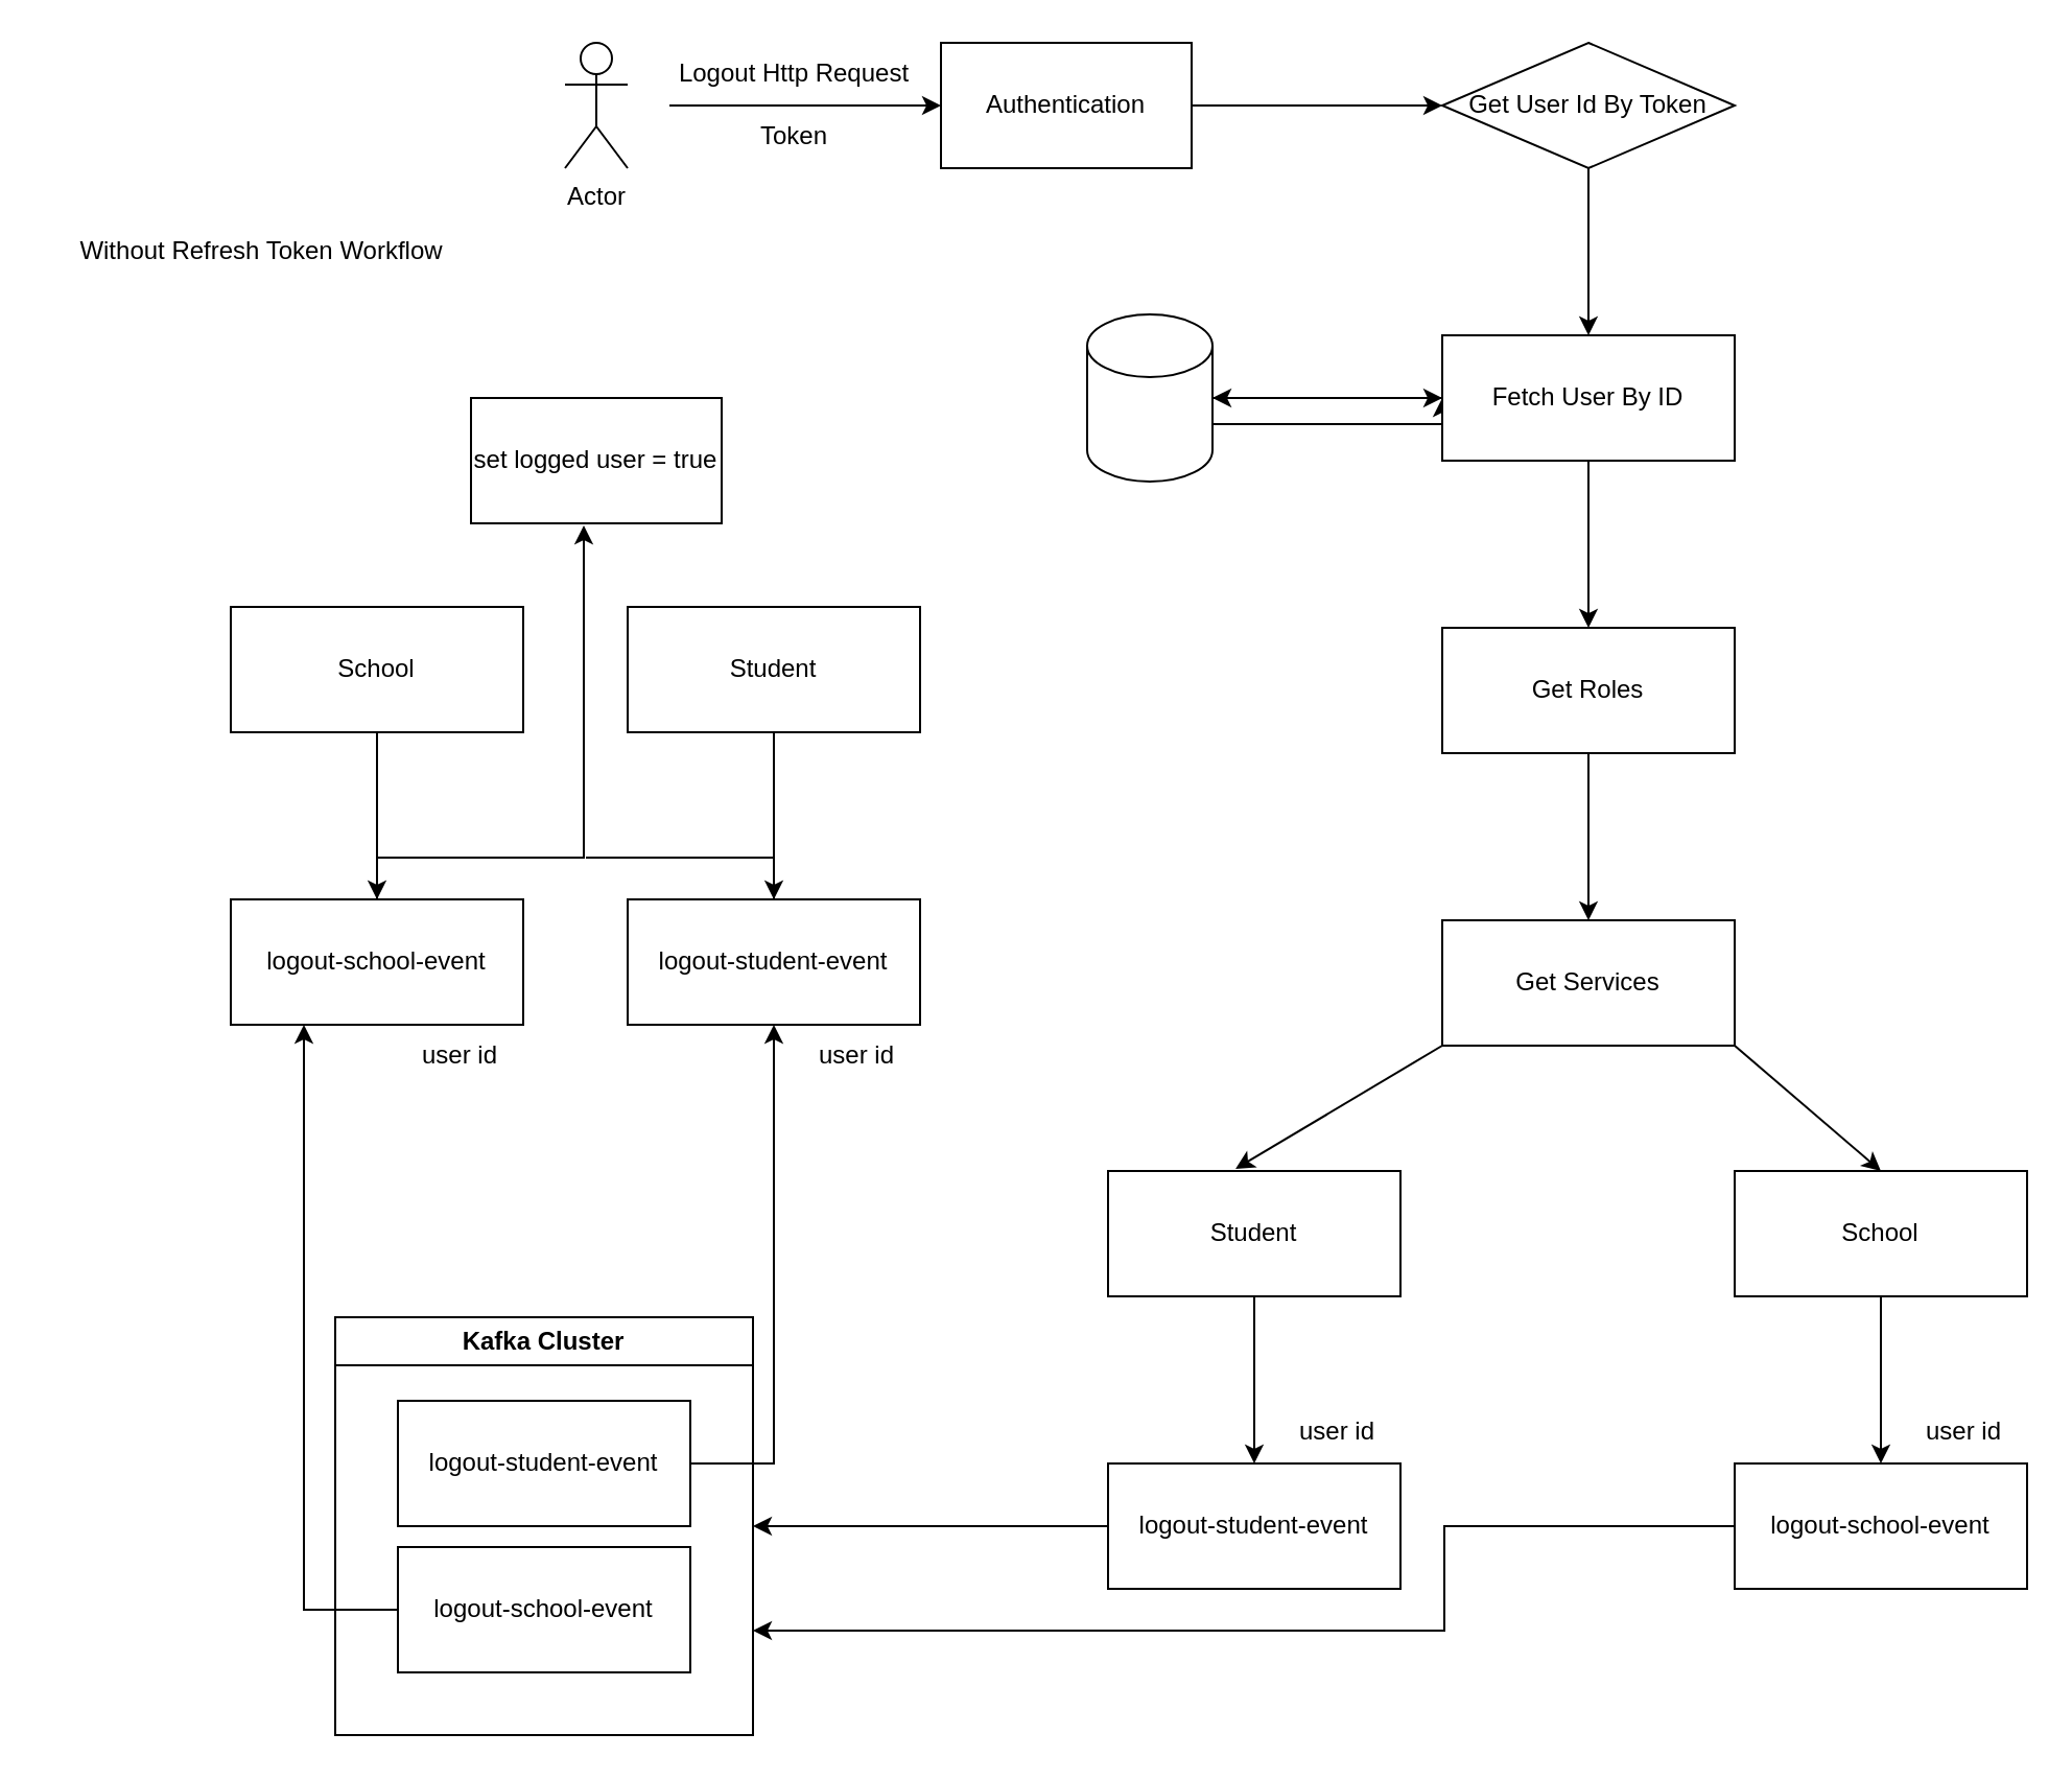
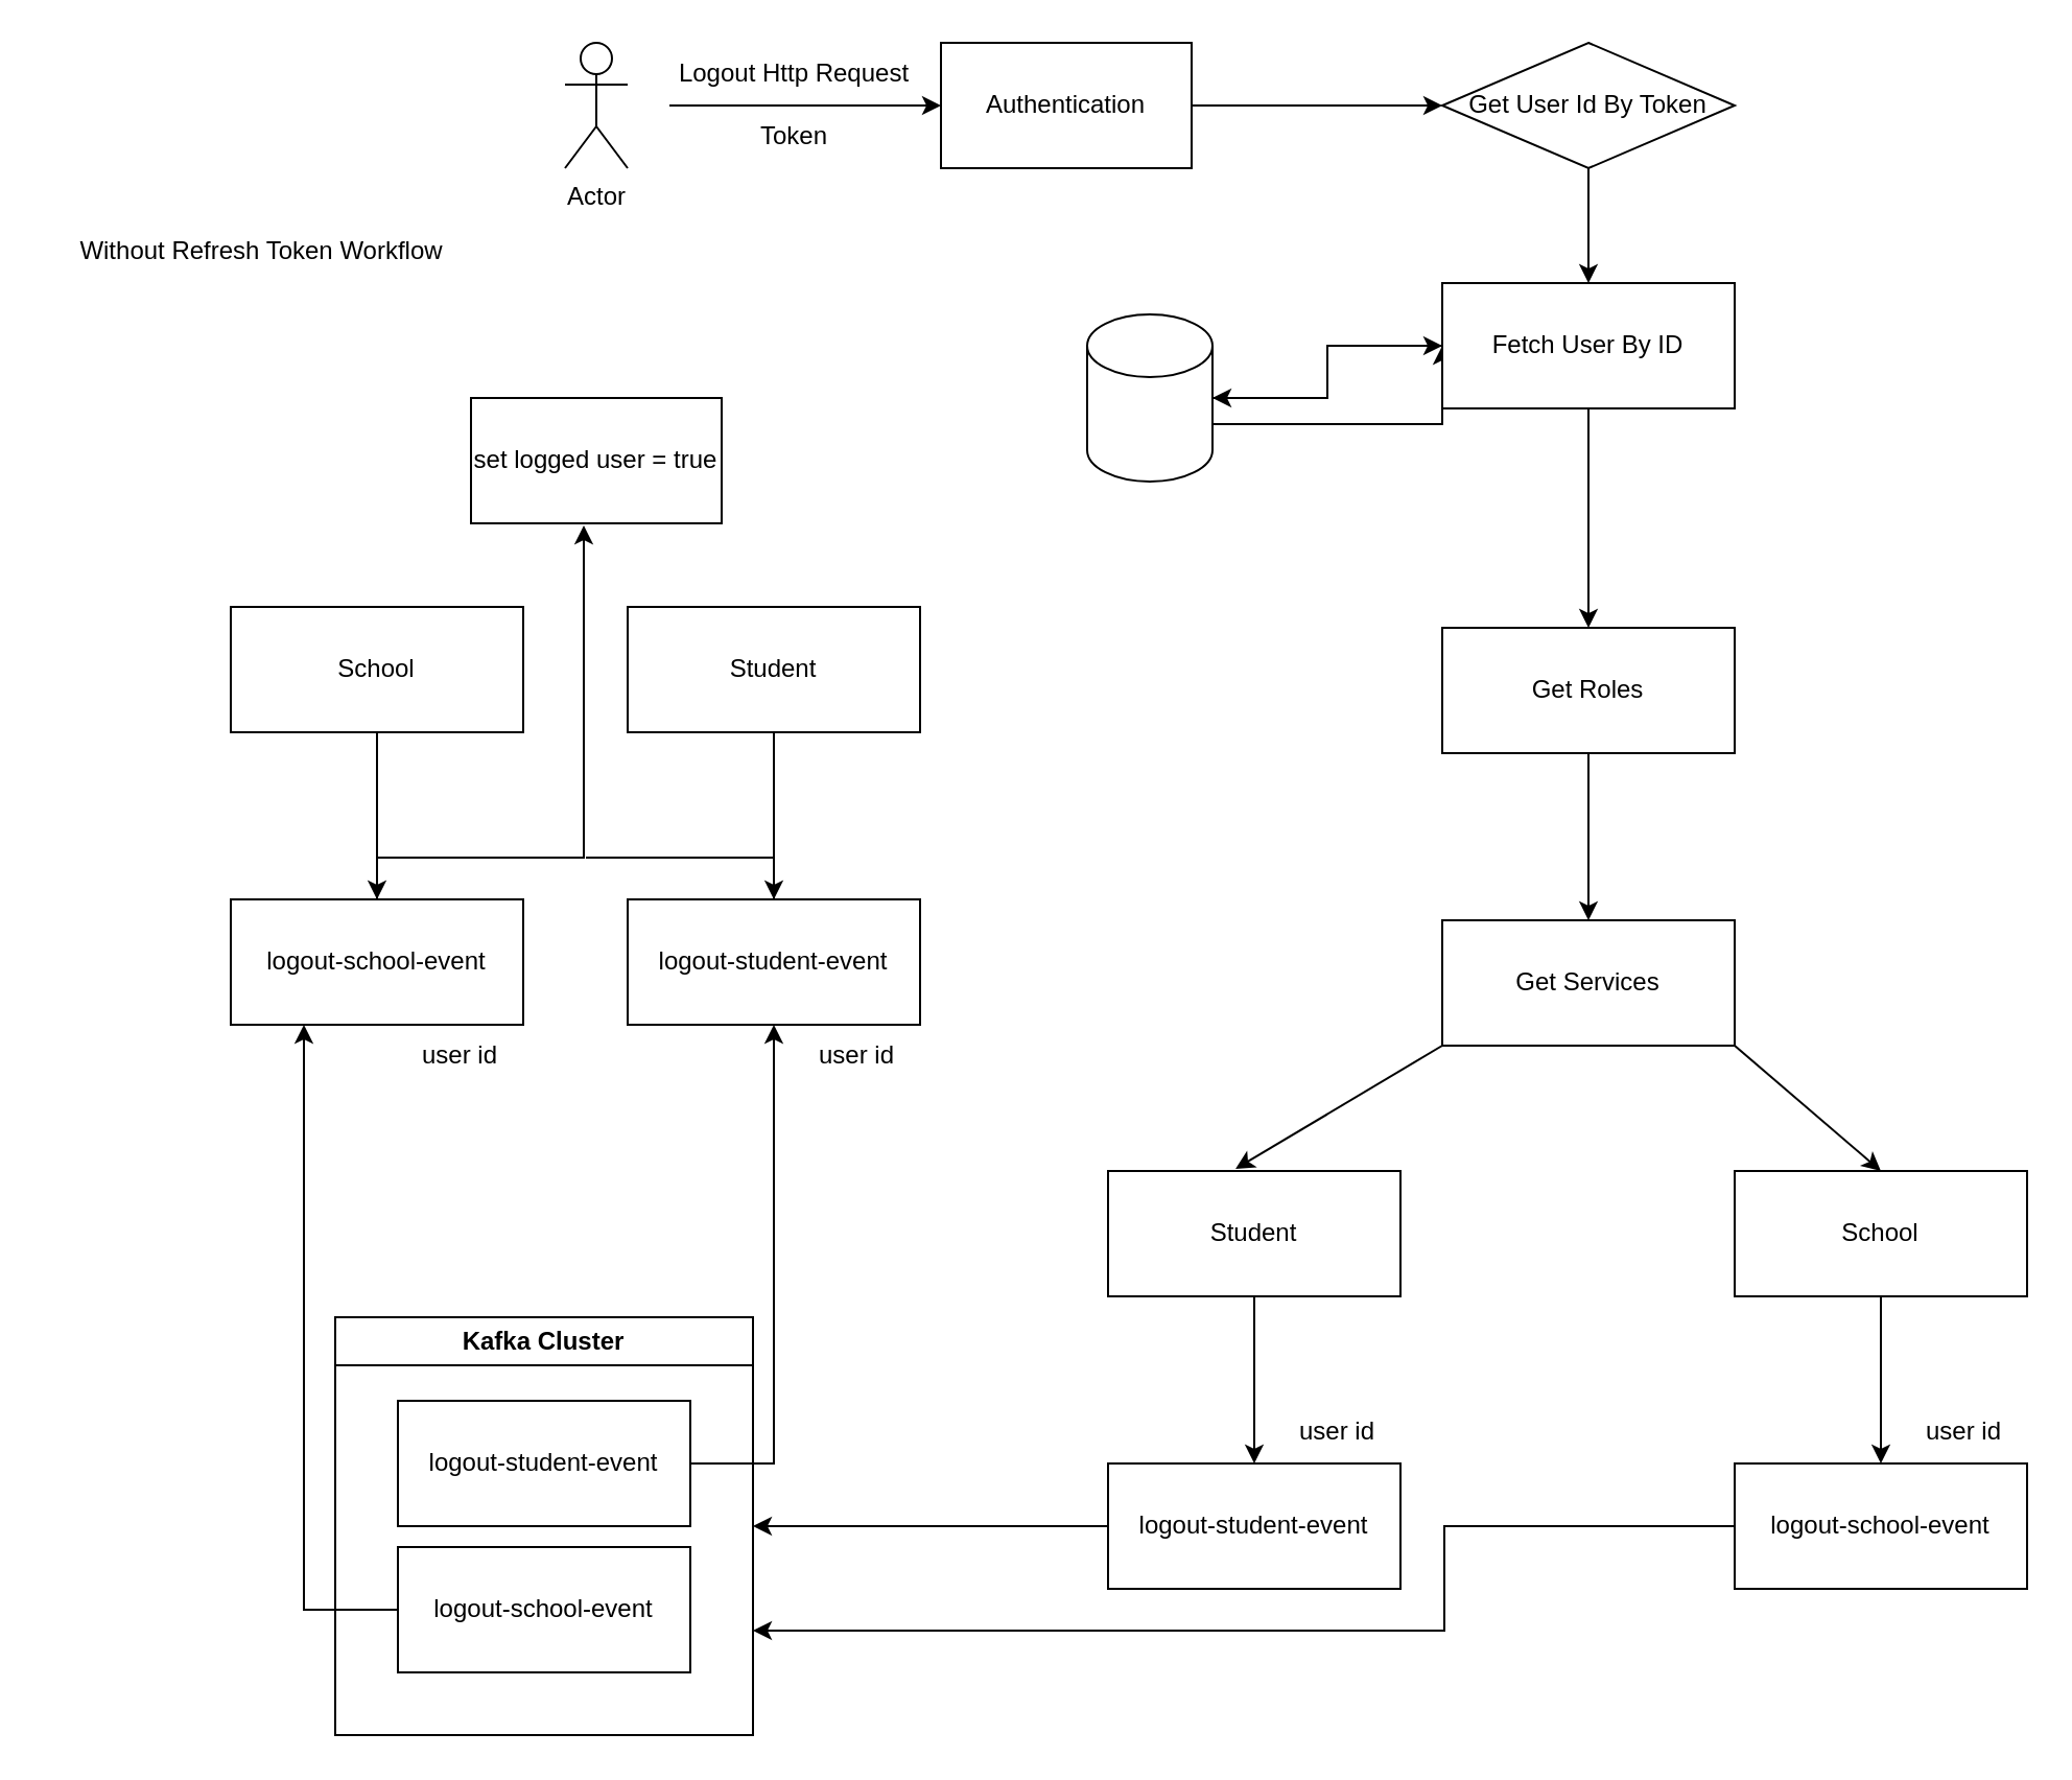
  <mxCell id="0" />
  <mxCell id="1" parent="0" />
  <mxCell id="2" value="Authentication" style="rounded=0;whiteSpace=wrap;html=1;" parent="1" vertex="1"><mxGeometry x="450" y="20" width="120" height="60" as="geometry" /></mxCell>
  <mxCell id="3" value="" style="endArrow=classic;html=1;rounded=0;entryX=0;entryY=0.5;entryDx=0;entryDy=0;" parent="1" target="2" edge="1"><mxGeometry width="50" height="50" relative="1" as="geometry"><mxPoint x="320" y="50" as="sourcePoint" /><mxPoint x="370" y="10" as="targetPoint" /></mxGeometry></mxCell>
  <mxCell id="4" value="Logout Http Request" style="text;html=1;strokeColor=none;fillColor=none;align=center;verticalAlign=middle;whiteSpace=wrap;rounded=0;" parent="1" vertex="1"><mxGeometry x="310" y="20" width="140" height="30" as="geometry" /></mxCell>
  <mxCell id="5" value="" style="edgeStyle=orthogonalEdgeStyle;rounded=0;orthogonalLoop=1;jettySize=auto;html=1;" parent="1" source="7" target="14" edge="1"><mxGeometry relative="1" as="geometry" /></mxCell>
  <mxCell id="6" value="" style="edgeStyle=orthogonalEdgeStyle;rounded=0;orthogonalLoop=1;jettySize=auto;html=1;entryX=0;entryY=0.5;entryDx=0;entryDy=0;exitX=1;exitY=0;exitDx=0;exitDy=52.5;exitPerimeter=0;" parent="1" source="7" target="14" edge="1"><mxGeometry relative="1" as="geometry"><mxPoint x="640" y="250" as="sourcePoint" /><mxPoint x="550" y="320" as="targetPoint" /><Array as="points"><mxPoint x="690" y="203" /></Array></mxGeometry></mxCell>
  <mxCell id="7" value="" style="shape=cylinder3;whiteSpace=wrap;html=1;boundedLbl=1;backgroundOutline=1;size=15;" parent="1" vertex="1"><mxGeometry x="520" y="150" width="60" height="80" as="geometry" /></mxCell>
  <mxCell id="8" value="Token" style="text;html=1;strokeColor=none;fillColor=none;align=center;verticalAlign=middle;whiteSpace=wrap;rounded=0;" parent="1" vertex="1"><mxGeometry x="310" y="50" width="140" height="30" as="geometry" /></mxCell>
  <mxCell id="9" value="" style="edgeStyle=orthogonalEdgeStyle;rounded=0;orthogonalLoop=1;jettySize=auto;html=1;" parent="1" source="10" target="14" edge="1"><mxGeometry relative="1" as="geometry" /></mxCell>
  <mxCell id="10" value="Get User Id By Token" style="rhombus;whiteSpace=wrap;html=1;" parent="1" vertex="1"><mxGeometry x="690" y="20" width="140" height="60" as="geometry" /></mxCell>
  <mxCell id="11" value="" style="endArrow=classic;html=1;rounded=0;exitX=1;exitY=0.5;exitDx=0;exitDy=0;entryX=0;entryY=0.5;entryDx=0;entryDy=0;" parent="1" source="2" target="10" edge="1"><mxGeometry width="50" height="50" relative="1" as="geometry"><mxPoint x="550" y="50" as="sourcePoint" /><mxPoint x="600" y="0" as="targetPoint" /></mxGeometry></mxCell>
  <mxCell id="12" value="" style="edgeStyle=orthogonalEdgeStyle;rounded=0;orthogonalLoop=1;jettySize=auto;html=1;entryX=1;entryY=0.5;entryDx=0;entryDy=0;entryPerimeter=0;" parent="1" source="14" target="7" edge="1"><mxGeometry relative="1" as="geometry"><mxPoint x="600" y="190" as="targetPoint" /></mxGeometry></mxCell>
  <mxCell id="13" value="" style="edgeStyle=orthogonalEdgeStyle;rounded=0;orthogonalLoop=1;jettySize=auto;html=1;" parent="1" source="14" target="16" edge="1"><mxGeometry relative="1" as="geometry" /></mxCell>
- <mxCell id="14" value="Fetch User By ID" style="rounded=0;whiteSpace=wrap;html=1;" parent="1" vertex="1"><mxGeometry x="690" y="160" width="140" height="60" as="geometry" /></mxCell>
+ <mxCell id="14" value="Fetch User By ID" style="rounded=0;whiteSpace=wrap;html=1;" parent="1" vertex="1"><mxGeometry x="690" y="135" width="140" height="60" as="geometry" /></mxCell>
  <mxCell id="15" value="" style="edgeStyle=orthogonalEdgeStyle;rounded=0;orthogonalLoop=1;jettySize=auto;html=1;" parent="1" source="16" target="17" edge="1"><mxGeometry relative="1" as="geometry" /></mxCell>
  <mxCell id="16" value="Get Roles" style="rounded=0;whiteSpace=wrap;html=1;" parent="1" vertex="1"><mxGeometry x="690" y="300" width="140" height="60" as="geometry" /></mxCell>
  <mxCell id="17" value="Get Services" style="rounded=0;whiteSpace=wrap;html=1;" parent="1" vertex="1"><mxGeometry x="690" y="440" width="140" height="60" as="geometry" /></mxCell>
  <mxCell id="18" value="" style="edgeStyle=orthogonalEdgeStyle;rounded=0;orthogonalLoop=1;jettySize=auto;html=1;" parent="1" source="19" target="27" edge="1"><mxGeometry relative="1" as="geometry" /></mxCell>
  <mxCell id="19" value="Student" style="rounded=0;whiteSpace=wrap;html=1;" parent="1" vertex="1"><mxGeometry x="530" y="560" width="140" height="60" as="geometry" /></mxCell>
  <mxCell id="20" value="" style="edgeStyle=orthogonalEdgeStyle;rounded=0;orthogonalLoop=1;jettySize=auto;html=1;" parent="1" source="21" target="25" edge="1"><mxGeometry relative="1" as="geometry" /></mxCell>
  <mxCell id="21" value="School" style="rounded=0;whiteSpace=wrap;html=1;" parent="1" vertex="1"><mxGeometry x="830" y="560" width="140" height="60" as="geometry" /></mxCell>
  <mxCell id="22" value="" style="endArrow=classic;html=1;rounded=0;exitX=0;exitY=1;exitDx=0;exitDy=0;entryX=0.436;entryY=-0.017;entryDx=0;entryDy=0;entryPerimeter=0;" parent="1" source="17" target="19" edge="1"><mxGeometry width="50" height="50" relative="1" as="geometry"><mxPoint x="550" y="530" as="sourcePoint" /><mxPoint x="600" y="480" as="targetPoint" /></mxGeometry></mxCell>
  <mxCell id="23" value="" style="endArrow=classic;html=1;rounded=0;exitX=1;exitY=1;exitDx=0;exitDy=0;entryX=0.5;entryY=0;entryDx=0;entryDy=0;" parent="1" source="17" target="21" edge="1"><mxGeometry width="50" height="50" relative="1" as="geometry"><mxPoint x="700" y="510" as="sourcePoint" /><mxPoint x="601" y="569" as="targetPoint" /></mxGeometry></mxCell>
  <mxCell id="24" value="" style="edgeStyle=orthogonalEdgeStyle;rounded=0;orthogonalLoop=1;jettySize=auto;html=1;entryX=1;entryY=0.75;entryDx=0;entryDy=0;" parent="1" source="25" target="28" edge="1"><mxGeometry relative="1" as="geometry"><mxPoint x="690" y="820" as="targetPoint" /><Array as="points"><mxPoint x="691" y="730" /><mxPoint x="691" y="780" /></Array></mxGeometry></mxCell>
  <mxCell id="25" value="logout-school-event" style="rounded=0;whiteSpace=wrap;html=1;" parent="1" vertex="1"><mxGeometry x="830" y="700" width="140" height="60" as="geometry" /></mxCell>
  <mxCell id="26" value="" style="edgeStyle=orthogonalEdgeStyle;rounded=0;orthogonalLoop=1;jettySize=auto;html=1;entryX=1;entryY=0.5;entryDx=0;entryDy=0;" parent="1" source="27" target="28" edge="1"><mxGeometry relative="1" as="geometry"><mxPoint x="450" y="730" as="targetPoint" /></mxGeometry></mxCell>
  <mxCell id="27" value="logout-student-event" style="rounded=0;whiteSpace=wrap;html=1;" parent="1" vertex="1"><mxGeometry x="530" y="700" width="140" height="60" as="geometry" /></mxCell>
  <mxCell id="28" value="Kafka Cluster" style="swimlane;whiteSpace=wrap;html=1;" parent="1" vertex="1"><mxGeometry x="160" y="630" width="200" height="200" as="geometry" /></mxCell>
  <mxCell id="29" value="logout-student-event" style="rounded=0;whiteSpace=wrap;html=1;" parent="28" vertex="1"><mxGeometry x="30" y="40" width="140" height="60" as="geometry" /></mxCell>
  <mxCell id="30" value="logout-school-event" style="rounded=0;whiteSpace=wrap;html=1;" parent="28" vertex="1"><mxGeometry x="30" y="110" width="140" height="60" as="geometry" /></mxCell>
  <mxCell id="31" value="Actor" style="shape=umlActor;verticalLabelPosition=bottom;verticalAlign=top;html=1;outlineConnect=0;" parent="1" vertex="1"><mxGeometry x="270" y="20" width="30" height="60" as="geometry" /></mxCell>
  <mxCell id="32" value="" style="edgeStyle=orthogonalEdgeStyle;rounded=0;orthogonalLoop=1;jettySize=auto;html=1;" parent="1" source="33" target="38" edge="1"><mxGeometry relative="1" as="geometry" /></mxCell>
  <mxCell id="33" value="School" style="rounded=0;whiteSpace=wrap;html=1;" parent="1" vertex="1"><mxGeometry y="290" width="140" height="60" as="geometry" x="110" /></mxCell>
  <mxCell id="34" value="" style="edgeStyle=orthogonalEdgeStyle;rounded=0;orthogonalLoop=1;jettySize=auto;html=1;" parent="1" source="35" target="36" edge="1"><mxGeometry relative="1" as="geometry" /></mxCell>
  <mxCell id="35" value="Student" style="rounded=0;whiteSpace=wrap;html=1;" parent="1" vertex="1"><mxGeometry x="300" y="290" width="140" height="60" as="geometry" /></mxCell>
  <mxCell id="36" value="logout-student-event" style="rounded=0;whiteSpace=wrap;html=1;" parent="1" vertex="1"><mxGeometry x="300" y="430" width="140" height="60" as="geometry" /></mxCell>
  <mxCell id="37" value="" style="edgeStyle=orthogonalEdgeStyle;rounded=0;orthogonalLoop=1;jettySize=auto;html=1;entryX=0.45;entryY=1.017;entryDx=0;entryDy=0;entryPerimeter=0;" parent="1" source="38" target="45" edge="1"><mxGeometry relative="1" as="geometry"><mxPoint x="270" y="380" as="targetPoint" /><Array as="points"><mxPoint x="180" y="410" /><mxPoint x="279" y="410" /></Array></mxGeometry></mxCell>
  <mxCell id="38" value="logout-school-event" style="rounded=0;whiteSpace=wrap;html=1;" parent="1" vertex="1"><mxGeometry y="430" width="140" height="60" as="geometry" x="110" /></mxCell>
  <mxCell id="39" value="" style="edgeStyle=orthogonalEdgeStyle;rounded=0;orthogonalLoop=1;jettySize=auto;html=1;entryX=0.5;entryY=1;entryDx=0;entryDy=0;" parent="1" source="29" target="36" edge="1"><mxGeometry relative="1" as="geometry"><mxPoint y="700" as="targetPoint" x="110" /><Array as="points"><mxPoint x="370" y="700" /></Array></mxGeometry></mxCell>
  <mxCell id="40" value="" style="edgeStyle=orthogonalEdgeStyle;rounded=0;orthogonalLoop=1;jettySize=auto;html=1;entryX=0.25;entryY=1;entryDx=0;entryDy=0;" parent="1" source="30" target="38" edge="1"><mxGeometry relative="1" as="geometry"><mxPoint x="120" y="770" as="targetPoint" /><Array as="points"><mxPoint x="145" y="770" /></Array></mxGeometry></mxCell>
  <mxCell id="41" value="user id" style="text;html=1;strokeColor=none;fillColor=none;align=center;verticalAlign=middle;whiteSpace=wrap;rounded=0;" parent="1" vertex="1"><mxGeometry x="610" y="670" width="60" height="30" as="geometry" /></mxCell>
  <mxCell id="42" value="user id" style="text;html=1;strokeColor=none;fillColor=none;align=center;verticalAlign=middle;whiteSpace=wrap;rounded=0;" parent="1" vertex="1"><mxGeometry x="910" y="670" width="60" height="30" as="geometry" /></mxCell>
  <mxCell id="43" value="user id" style="text;html=1;strokeColor=none;fillColor=none;align=center;verticalAlign=middle;whiteSpace=wrap;rounded=0;" parent="1" vertex="1"><mxGeometry x="190" y="490" width="60" height="30" as="geometry" /></mxCell>
  <mxCell id="44" value="user id" style="text;html=1;strokeColor=none;fillColor=none;align=center;verticalAlign=middle;whiteSpace=wrap;rounded=0;" parent="1" vertex="1"><mxGeometry x="380" y="490" width="60" height="30" as="geometry" /></mxCell>
  <mxCell id="45" value="set logged user = true" style="whiteSpace=wrap;html=1;rounded=0;" parent="1" vertex="1"><mxGeometry x="225" y="190" width="120" height="60" as="geometry" /></mxCell>
  <mxCell id="46" value="" style="endArrow=none;html=1;rounded=0;exitX=0.5;exitY=0;exitDx=0;exitDy=0;" parent="1" source="36" edge="1"><mxGeometry width="50" height="50" relative="1" as="geometry"><mxPoint x="370" y="410" as="sourcePoint" /><mxPoint x="280" y="410" as="targetPoint" /><Array as="points"><mxPoint x="370" y="410" /></Array></mxGeometry></mxCell>
  <mxCell id="47" value="Without Refresh Token Workflow" style="text;html=1;strokeColor=none;fillColor=none;align=center;verticalAlign=middle;whiteSpace=wrap;rounded=0;" parent="1" vertex="1"><mxGeometry x="20" y="100" width="210" height="40" as="geometry" /></mxCell>
